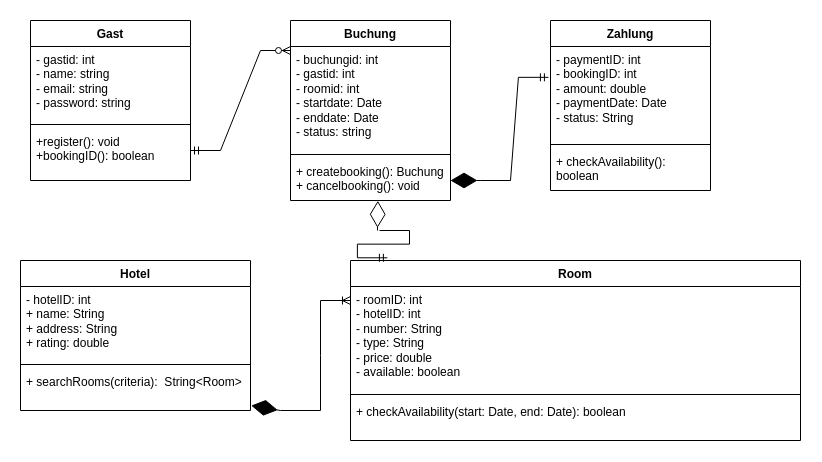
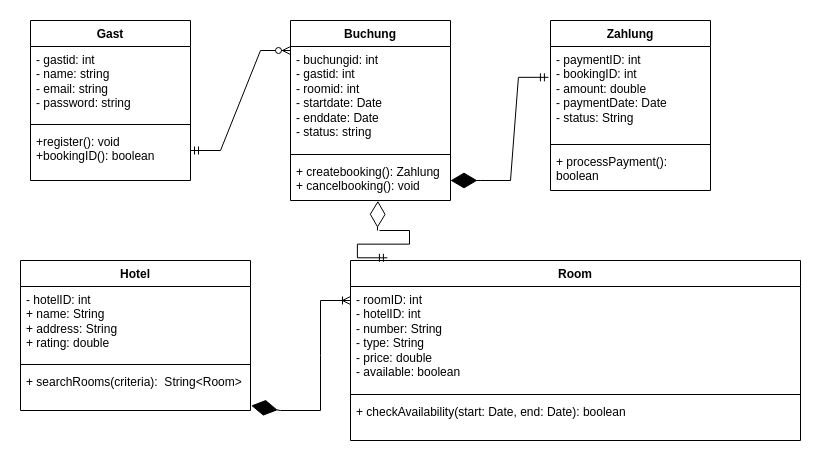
  <mxCell id="0" />
  <mxCell id="1" parent="0" />
  <mxCell id="2" value="Gast" style="swimlane;fontStyle=1;align=center;verticalAlign=top;childLayout=stackLayout;horizontal=1;startSize=26;horizontalStack=0;resizeParent=1;resizeParentMax=0;resizeLast=0;collapsible=1;marginBottom=0;whiteSpace=wrap;html=1;" parent="1" vertex="1"><mxGeometry x="30" y="20" width="160" height="160" as="geometry" /></mxCell>
  <mxCell id="3" value="- gastid: int&lt;div&gt;- name: string&lt;/div&gt;&lt;div&gt;- email: string&lt;/div&gt;&lt;div&gt;- password: string&lt;/div&gt;" style="text;strokeColor=none;fillColor=none;align=left;verticalAlign=top;spacingLeft=4;spacingRight=4;overflow=hidden;rotatable=0;points=[[0,0.5],[1,0.5]];portConstraint=eastwest;whiteSpace=wrap;html=1;" parent="2" vertex="1"><mxGeometry y="26" width="160" height="74" as="geometry" /></mxCell>
  <mxCell id="4" value="" style="line;strokeWidth=1;fillColor=none;align=left;verticalAlign=middle;spacingTop=-1;spacingLeft=3;spacingRight=3;rotatable=0;labelPosition=right;points=[];portConstraint=eastwest;strokeColor=inherit;" parent="2" vertex="1"><mxGeometry y="100" width="160" height="8" as="geometry" /></mxCell>
  <mxCell id="5" value="+register(): void&lt;div&gt;+bookingID(): boolean&lt;/div&gt;" style="text;strokeColor=none;fillColor=none;align=left;verticalAlign=top;spacingLeft=4;spacingRight=4;overflow=hidden;rotatable=0;points=[[0,0.5],[1,0.5]];portConstraint=eastwest;whiteSpace=wrap;html=1;" parent="2" vertex="1"><mxGeometry y="108" width="160" height="52" as="geometry" /></mxCell>
  <mxCell id="6" value="Buchung" style="swimlane;fontStyle=1;align=center;verticalAlign=top;childLayout=stackLayout;horizontal=1;startSize=26;horizontalStack=0;resizeParent=1;resizeParentMax=0;resizeLast=0;collapsible=1;marginBottom=0;whiteSpace=wrap;html=1;" parent="1" vertex="1"><mxGeometry x="290" y="20" width="160" height="180" as="geometry" /></mxCell>
  <mxCell id="7" value="- buchungid: int&lt;div&gt;- gastid: int&lt;/div&gt;&lt;div&gt;- roomid: int&lt;/div&gt;&lt;div&gt;- startdate: Date&lt;/div&gt;&lt;div&gt;- enddate: Date&lt;br&gt;&lt;div&gt;- status: string&lt;/div&gt;&lt;/div&gt;" style="text;strokeColor=none;fillColor=none;align=left;verticalAlign=top;spacingLeft=4;spacingRight=4;overflow=hidden;rotatable=0;points=[[0,0.5],[1,0.5]];portConstraint=eastwest;whiteSpace=wrap;html=1;" parent="6" vertex="1"><mxGeometry y="26" width="160" height="104" as="geometry" /></mxCell>
  <mxCell id="8" value="" style="line;strokeWidth=1;fillColor=none;align=left;verticalAlign=middle;spacingTop=-1;spacingLeft=3;spacingRight=3;rotatable=0;labelPosition=right;points=[];portConstraint=eastwest;strokeColor=inherit;" parent="6" vertex="1"><mxGeometry y="130" width="160" height="8" as="geometry" /></mxCell>
- <mxCell id="9" value="+ createbooking(): Buchung&lt;div&gt;+ cancelbooking(): void&lt;/div&gt;" style="text;strokeColor=none;fillColor=none;align=left;verticalAlign=top;spacingLeft=4;spacingRight=4;overflow=hidden;rotatable=0;points=[[0,0.5],[1,0.5]];portConstraint=eastwest;whiteSpace=wrap;html=1;" parent="6" vertex="1"><mxGeometry y="138" width="160" height="42" as="geometry" /></mxCell>
+ <mxCell id="9" value="+ createbooking(): Zahlung&lt;div&gt;+ cancelbooking(): void&lt;/div&gt;" style="text;strokeColor=none;fillColor=none;align=left;verticalAlign=top;spacingLeft=4;spacingRight=4;overflow=hidden;rotatable=0;points=[[0,0.5],[1,0.5]];portConstraint=eastwest;whiteSpace=wrap;html=1;" parent="6" vertex="1"><mxGeometry y="138" width="160" height="42" as="geometry" /></mxCell>
  <mxCell id="10" value="" style="edgeStyle=entityRelationEdgeStyle;fontSize=12;html=1;endArrow=ERzeroToMany;startArrow=ERmandOne;rounded=0;" parent="1" edge="1"><mxGeometry width="100" height="100" relative="1" as="geometry"><mxPoint x="190" y="150" as="sourcePoint" /><mxPoint x="290" y="50" as="targetPoint" /></mxGeometry></mxCell>
  <mxCell id="11" value="Zahlung" style="swimlane;fontStyle=1;align=center;verticalAlign=top;childLayout=stackLayout;horizontal=1;startSize=26;horizontalStack=0;resizeParent=1;resizeParentMax=0;resizeLast=0;collapsible=1;marginBottom=0;whiteSpace=wrap;html=1;" parent="1" vertex="1"><mxGeometry x="550" y="20" width="160" height="170" as="geometry" /></mxCell>
  <mxCell id="12" value="&lt;div&gt;- paymentID: int&amp;nbsp; &amp;nbsp; &amp;nbsp; &amp;nbsp; &amp;nbsp; &amp;nbsp; &amp;nbsp; &amp;nbsp; &amp;nbsp;&amp;nbsp;&lt;/div&gt;&lt;div&gt;&lt;span style=&quot;background-color: transparent; color: light-dark(rgb(0, 0, 0), rgb(255, 255, 255));&quot;&gt;- bookingID: int&amp;nbsp; &amp;nbsp; &amp;nbsp; &amp;nbsp; &amp;nbsp; &amp;nbsp; &amp;nbsp; &amp;nbsp; &amp;nbsp; &amp;nbsp;&lt;/span&gt;&lt;/div&gt;&lt;div&gt;&lt;span style=&quot;background-color: transparent; color: light-dark(rgb(0, 0, 0), rgb(255, 255, 255));&quot;&gt;- amount: double&amp;nbsp; &amp;nbsp; &amp;nbsp; &amp;nbsp; &amp;nbsp; &amp;nbsp; &amp;nbsp; &amp;nbsp;&amp;nbsp;&lt;/span&gt;&lt;/div&gt;&lt;div&gt;&lt;span style=&quot;background-color: transparent; color: light-dark(rgb(0, 0, 0), rgb(255, 255, 255));&quot;&gt;- paymentDate: Date&amp;nbsp; &amp;nbsp; &amp;nbsp; &amp;nbsp; &amp;nbsp;&amp;nbsp;&lt;/span&gt;&lt;/div&gt;&lt;div&gt;&lt;span style=&quot;background-color: transparent; color: light-dark(rgb(0, 0, 0), rgb(255, 255, 255));&quot;&gt;- status: String&amp;nbsp;&lt;/span&gt;&lt;/div&gt;" style="text;strokeColor=none;fillColor=none;align=left;verticalAlign=top;spacingLeft=4;spacingRight=4;overflow=hidden;rotatable=0;points=[[0,0.5],[1,0.5]];portConstraint=eastwest;whiteSpace=wrap;html=1;" parent="11" vertex="1"><mxGeometry y="26" width="160" height="94" as="geometry" /></mxCell>
  <mxCell id="13" value="" style="line;strokeWidth=1;fillColor=none;align=left;verticalAlign=middle;spacingTop=-1;spacingLeft=3;spacingRight=3;rotatable=0;labelPosition=right;points=[];portConstraint=eastwest;strokeColor=inherit;" parent="11" vertex="1"><mxGeometry y="120" width="160" height="8" as="geometry" /></mxCell>
- <mxCell id="14" value="+ checkAvailability(): boolean&amp;nbsp; &amp;nbsp;&amp;nbsp;" style="text;strokeColor=none;fillColor=none;align=left;verticalAlign=top;spacingLeft=4;spacingRight=4;overflow=hidden;rotatable=0;points=[[0,0.5],[1,0.5]];portConstraint=eastwest;whiteSpace=wrap;html=1;" parent="11" vertex="1"><mxGeometry y="128" width="160" height="42" as="geometry" /></mxCell>
+ <mxCell id="14" value="+ processPayment(): boolean&amp;nbsp; &amp;nbsp;&amp;nbsp;" style="text;strokeColor=none;fillColor=none;align=left;verticalAlign=top;spacingLeft=4;spacingRight=4;overflow=hidden;rotatable=0;points=[[0,0.5],[1,0.5]];portConstraint=eastwest;whiteSpace=wrap;html=1;" parent="11" vertex="1"><mxGeometry y="128" width="160" height="42" as="geometry" /></mxCell>
  <mxCell id="15" value="Hotel" style="swimlane;fontStyle=1;align=center;verticalAlign=top;childLayout=stackLayout;horizontal=1;startSize=26;horizontalStack=0;resizeParent=1;resizeParentMax=0;resizeLast=0;collapsible=1;marginBottom=0;whiteSpace=wrap;html=1;" parent="1" vertex="1"><mxGeometry x="20" y="260" width="230" height="150" as="geometry" /></mxCell>
  <mxCell id="16" value="&lt;div&gt;- hotelID: int&amp;nbsp;&lt;/div&gt;&lt;div&gt;&lt;span style=&quot;background-color: transparent; color: light-dark(rgb(0, 0, 0), rgb(255, 255, 255));&quot;&gt;+ name: String&amp;nbsp; &amp;nbsp; &amp;nbsp; &amp;nbsp; &amp;nbsp; &amp;nbsp;&lt;/span&gt;&lt;/div&gt;&lt;div&gt;+ address: String&amp;nbsp; &amp;nbsp; &amp;nbsp; &amp;nbsp;&amp;nbsp;&lt;/div&gt;&lt;div&gt;+ rating: double&amp;nbsp;&lt;/div&gt;" style="text;strokeColor=none;fillColor=none;align=left;verticalAlign=top;spacingLeft=4;spacingRight=4;overflow=hidden;rotatable=0;points=[[0,0.5],[1,0.5]];portConstraint=eastwest;whiteSpace=wrap;html=1;" parent="15" vertex="1"><mxGeometry y="26" width="230" height="74" as="geometry" /></mxCell>
  <mxCell id="17" value="" style="line;strokeWidth=1;fillColor=none;align=left;verticalAlign=middle;spacingTop=-1;spacingLeft=3;spacingRight=3;rotatable=0;labelPosition=right;points=[];portConstraint=eastwest;strokeColor=inherit;" parent="15" vertex="1"><mxGeometry y="100" width="230" height="8" as="geometry" /></mxCell>
  <mxCell id="18" value="&lt;div&gt;+ searchRooms(criteria):&lt;span style=&quot;background-color: transparent; color: light-dark(rgb(0, 0, 0), rgb(255, 255, 255));&quot;&gt;&amp;nbsp; String&amp;lt;Room&amp;gt;&amp;nbsp; &amp;nbsp;&lt;/span&gt;&lt;/div&gt;" style="text;strokeColor=none;fillColor=none;align=left;verticalAlign=top;spacingLeft=4;spacingRight=4;overflow=hidden;rotatable=0;points=[[0,0.5],[1,0.5]];portConstraint=eastwest;whiteSpace=wrap;html=1;" parent="15" vertex="1"><mxGeometry y="108" width="230" height="42" as="geometry" /></mxCell>
  <mxCell id="19" value="Room" style="swimlane;fontStyle=1;align=center;verticalAlign=top;childLayout=stackLayout;horizontal=1;startSize=26;horizontalStack=0;resizeParent=1;resizeParentMax=0;resizeLast=0;collapsible=1;marginBottom=0;whiteSpace=wrap;html=1;" parent="1" vertex="1"><mxGeometry x="350" y="260" width="450" height="180" as="geometry" /></mxCell>
  <mxCell id="20" value="&lt;div&gt;- roomID: int&amp;nbsp;&lt;/div&gt;&lt;div&gt;&lt;span style=&quot;background-color: transparent; color: light-dark(rgb(0, 0, 0), rgb(255, 255, 255));&quot;&gt;- hotelID: int&lt;/span&gt;&lt;/div&gt;&lt;div&gt;&lt;span style=&quot;background-color: transparent; color: light-dark(rgb(0, 0, 0), rgb(255, 255, 255));&quot;&gt;- number: String&lt;/span&gt;&lt;/div&gt;&lt;div&gt;&lt;span style=&quot;background-color: transparent; color: light-dark(rgb(0, 0, 0), rgb(255, 255, 255));&quot;&gt;- type: String&lt;/span&gt;&lt;/div&gt;&lt;div&gt;&lt;span style=&quot;background-color: transparent; color: light-dark(rgb(0, 0, 0), rgb(255, 255, 255));&quot;&gt;- price: double&lt;/span&gt;&lt;/div&gt;&lt;div&gt;&lt;span style=&quot;background-color: transparent; color: light-dark(rgb(0, 0, 0), rgb(255, 255, 255));&quot;&gt;- available: boolean&amp;nbsp;&lt;/span&gt;&lt;/div&gt;" style="text;strokeColor=none;fillColor=none;align=left;verticalAlign=top;spacingLeft=4;spacingRight=4;overflow=hidden;rotatable=0;points=[[0,0.5],[1,0.5]];portConstraint=eastwest;whiteSpace=wrap;html=1;" parent="19" vertex="1"><mxGeometry y="26" width="450" height="104" as="geometry" /></mxCell>
  <mxCell id="21" value="" style="line;strokeWidth=1;fillColor=none;align=left;verticalAlign=middle;spacingTop=-1;spacingLeft=3;spacingRight=3;rotatable=0;labelPosition=right;points=[];portConstraint=eastwest;strokeColor=inherit;" parent="19" vertex="1"><mxGeometry y="130" width="450" height="8" as="geometry" /></mxCell>
  <mxCell id="22" value="&lt;div&gt;+ checkAvailability(&lt;span style=&quot;background-color: transparent; color: light-dark(rgb(0, 0, 0), rgb(255, 255, 255));&quot;&gt;start: Date, end: Date):&lt;/span&gt;&lt;span style=&quot;background-color: transparent; color: light-dark(rgb(0, 0, 0), rgb(255, 255, 255));&quot;&gt;&amp;nbsp;boolean&amp;nbsp; &amp;nbsp; &amp;nbsp;&amp;nbsp;&lt;/span&gt;&lt;/div&gt;" style="text;strokeColor=none;fillColor=none;align=left;verticalAlign=top;spacingLeft=4;spacingRight=4;overflow=hidden;rotatable=0;points=[[0,0.5],[1,0.5]];portConstraint=eastwest;whiteSpace=wrap;html=1;" parent="19" vertex="1"><mxGeometry y="138" width="450" height="42" as="geometry" /></mxCell>
  <mxCell id="23" value="" style="edgeStyle=entityRelationEdgeStyle;fontSize=12;html=1;endArrow=ERoneToMany;rounded=0;" parent="1" edge="1"><mxGeometry width="100" height="100" relative="1" as="geometry"><mxPoint x="290" y="410" as="sourcePoint" /><mxPoint x="350" y="300" as="targetPoint" /><Array as="points"><mxPoint x="320" y="410" /></Array></mxGeometry></mxCell>
  <mxCell id="24" value="" style="endArrow=diamondThin;endFill=1;endSize=24;html=1;rounded=0;entryX=1.003;entryY=0.884;entryDx=0;entryDy=0;entryPerimeter=0;" parent="1" target="18" edge="1"><mxGeometry width="160" relative="1" as="geometry"><mxPoint x="300" y="410" as="sourcePoint" /><mxPoint x="400" y="220" as="targetPoint" /><Array as="points"><mxPoint x="280" y="410" /></Array></mxGeometry></mxCell>
  <mxCell id="25" value="" style="endArrow=diamondThin;endFill=1;endSize=24;html=1;rounded=0;entryX=1.003;entryY=0.884;entryDx=0;entryDy=0;entryPerimeter=0;" edge="1" parent="1"><mxGeometry width="160" relative="1" as="geometry"><mxPoint x="500" y="180" as="sourcePoint" /><mxPoint x="450" y="180" as="targetPoint" /><Array as="points"><mxPoint x="480" y="180" /></Array></mxGeometry></mxCell>
  <mxCell id="26" value="" style="edgeStyle=entityRelationEdgeStyle;fontSize=12;html=1;endArrow=ERmandOne;rounded=0;entryX=-0.013;entryY=0.328;entryDx=0;entryDy=0;entryPerimeter=0;" edge="1" parent="1" target="12"><mxGeometry width="100" height="100" relative="1" as="geometry"><mxPoint x="480" y="180" as="sourcePoint" /><mxPoint x="580" y="80" as="targetPoint" /></mxGeometry></mxCell>
  <mxCell id="27" value="" style="endArrow=diamondThin;endFill=0;endSize=24;html=1;rounded=0;entryX=0.546;entryY=1.008;entryDx=0;entryDy=0;entryPerimeter=0;" edge="1" parent="1" target="9"><mxGeometry width="160" relative="1" as="geometry"><mxPoint x="377" y="230" as="sourcePoint" /><mxPoint x="390" y="220" as="targetPoint" /></mxGeometry></mxCell>
  <mxCell id="28" value="" style="edgeStyle=entityRelationEdgeStyle;fontSize=12;html=1;endArrow=ERmandOne;rounded=0;entryX=0.082;entryY=-0.015;entryDx=0;entryDy=0;entryPerimeter=0;" edge="1" parent="1" target="19"><mxGeometry width="100" height="100" relative="1" as="geometry"><mxPoint x="379" y="230" as="sourcePoint" /><mxPoint x="360" y="220" as="targetPoint" /><Array as="points"><mxPoint x="320" y="230" /><mxPoint x="370" y="240" /><mxPoint x="380" y="240" /></Array></mxGeometry></mxCell>
